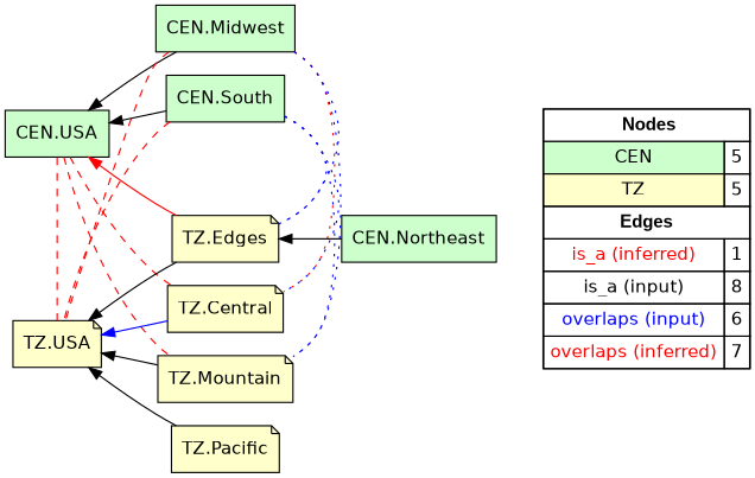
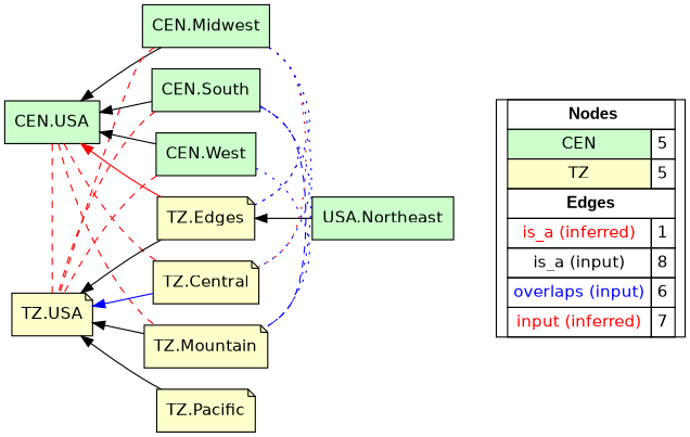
  digraph {
    rankdir=RL
    node [fillcolor="#CCFFCC" fontname=helvetica shape=box style=filled]
    edge [arrowhead=none color="#FF0000" constraint=false penwidth=1 style=solid]
-   n1 [fillcolor=white label=<   <TABLE BORDER="0" CELLBORDER="1" CELLSPACING="0" CELLPADDING="4">  <TR> <TD COLSPAN="2"><font face="Arial Black"> Nodes</font></TD> </TR>  <TR>   <TD bgcolor="#CCFFCC" fontname="helvetica">CEN</TD>   <TD>5</TD>   </TR>  <TR>   <TD bgcolor="#FFFFCC" fontname="helvetica">TZ</TD>   <TD>5</TD>   </TR>  <TR> <TD COLSPAN="2"><font face = "Arial Black"> Edges </font></TD> </TR>  <TR>   <TD><font color ="#FF0000">is_a (inferred)</font></TD><TD>1</TD> </TR> <TR>   <TD><font color ="#000000">is_a (input)</font></TD><TD>8</TD> </TR> <TR>   <TD><font color ="#0000FF">overlaps (input)</font></TD><TD>6</TD> </TR> <TR>   <TD><font color ="#FF0000">overlaps (inferred)</font></TD><TD>7</TD> </TR> </TABLE>   > margin=0]
+   n1 [fillcolor=white label=<   <TABLE BORDER="0" CELLBORDER="1" CELLSPACING="0" CELLPADDING="4">  <TR> <TD COLSPAN="2"><font face="Arial Black"> Nodes</font></TD> </TR>  <TR>   <TD bgcolor="#CCFFCC" fontname="helvetica">CEN</TD>   <TD>5</TD>   </TR>  <TR>   <TD bgcolor="#FFFFCC" fontname="helvetica">TZ</TD>   <TD>5</TD>   </TR>  <TR> <TD COLSPAN="2"><font face = "Arial Black"> Edges </font></TD> </TR>  <TR>   <TD><font color ="#FF0000">is_a (inferred)</font></TD><TD>1</TD> </TR> <TR>   <TD><font color ="#000000">is_a (input)</font></TD><TD>8</TD> </TR> <TR>   <TD><font color ="#0000FF">overlaps (input)</font></TD><TD>6</TD> </TR> <TR>   <TD><font color ="#FF0000">input (inferred)</font></TD><TD>7</TD> </TR> </TABLE>   > margin=0]
    "CEN.Midwest"
    "CEN.USA"
    n4 [fillcolor="#FFFFCC" label="TZ.Edges" shape=note]
    "TZ.Central" [fillcolor="#FFFFCC" shape=note]
    "TZ.USA" [fillcolor="#FFFFCC" shape=note]
    "TZ.Mountain" [fillcolor="#FFFFCC" shape=note]
-   "CEN.Northeast"
+   "CEN.Northeast" [label="USA.Northeast"]
+   "CEN.West"
    "CEN.South"
    "TZ.Pacific" [fillcolor="#FFFFCC" shape=note]
    subgraph sub_1 {
      rank=source
      n1
    }
    "CEN.Midwest" -> "CEN.USA" [arrowhead=normal color="#000000" constraint=true]
    "CEN.Midwest" -> n4 [color="#0000FF" style=dotted]
    "CEN.Midwest" -> "TZ.Central" [style=dotted]
    "CEN.Midwest" -> "TZ.USA" [style=dashed]
    "CEN.Midwest" -> "TZ.Mountain" [color="#0000FF" style=dotted]
    "CEN.USA" -> "TZ.Central" [style=dashed]
    "CEN.USA" -> "TZ.USA" [style=dashed]
    "CEN.USA" -> "TZ.Mountain" [style=dashed]
    n4 -> "CEN.USA" [arrowhead=normal constraint=true]
    n4 -> "TZ.USA" [arrowhead=normal color="#000000" constraint=true]
    "TZ.Central" -> "TZ.USA" [arrowhead=normal color="#0000FF" constraint=true]
    "TZ.Mountain" -> "TZ.USA" [arrowhead=normal color="#000000" constraint=true]
    "CEN.Northeast" -> n4 [arrowhead=normal color="#000000" constraint=true]
+   "CEN.West" -> "CEN.USA" [arrowhead=normal color="#000000" constraint=true]
+   "CEN.West" -> "TZ.USA" [style=dashed]
+   "CEN.West" -> "TZ.Mountain" [color="#0000FF" style=dotted]
    "CEN.South" -> "CEN.USA" [arrowhead=normal color="#000000" constraint=true]
    "CEN.South" -> n4 [color="#0000FF" style=dotted]
    "CEN.South" -> "TZ.Central" [color="#0000FF" style=dotted]
    "CEN.South" -> "TZ.USA" [style=dashed]
-   "CEN.South" -> "TZ.Mountain" [color="#0000FF" style=dotted]
+   "CEN.South" -> "TZ.Mountain" [color="#0000FF" style=dashed]
    "TZ.Pacific" -> "TZ.USA" [arrowhead=normal color="#000000" constraint=true]
  }
